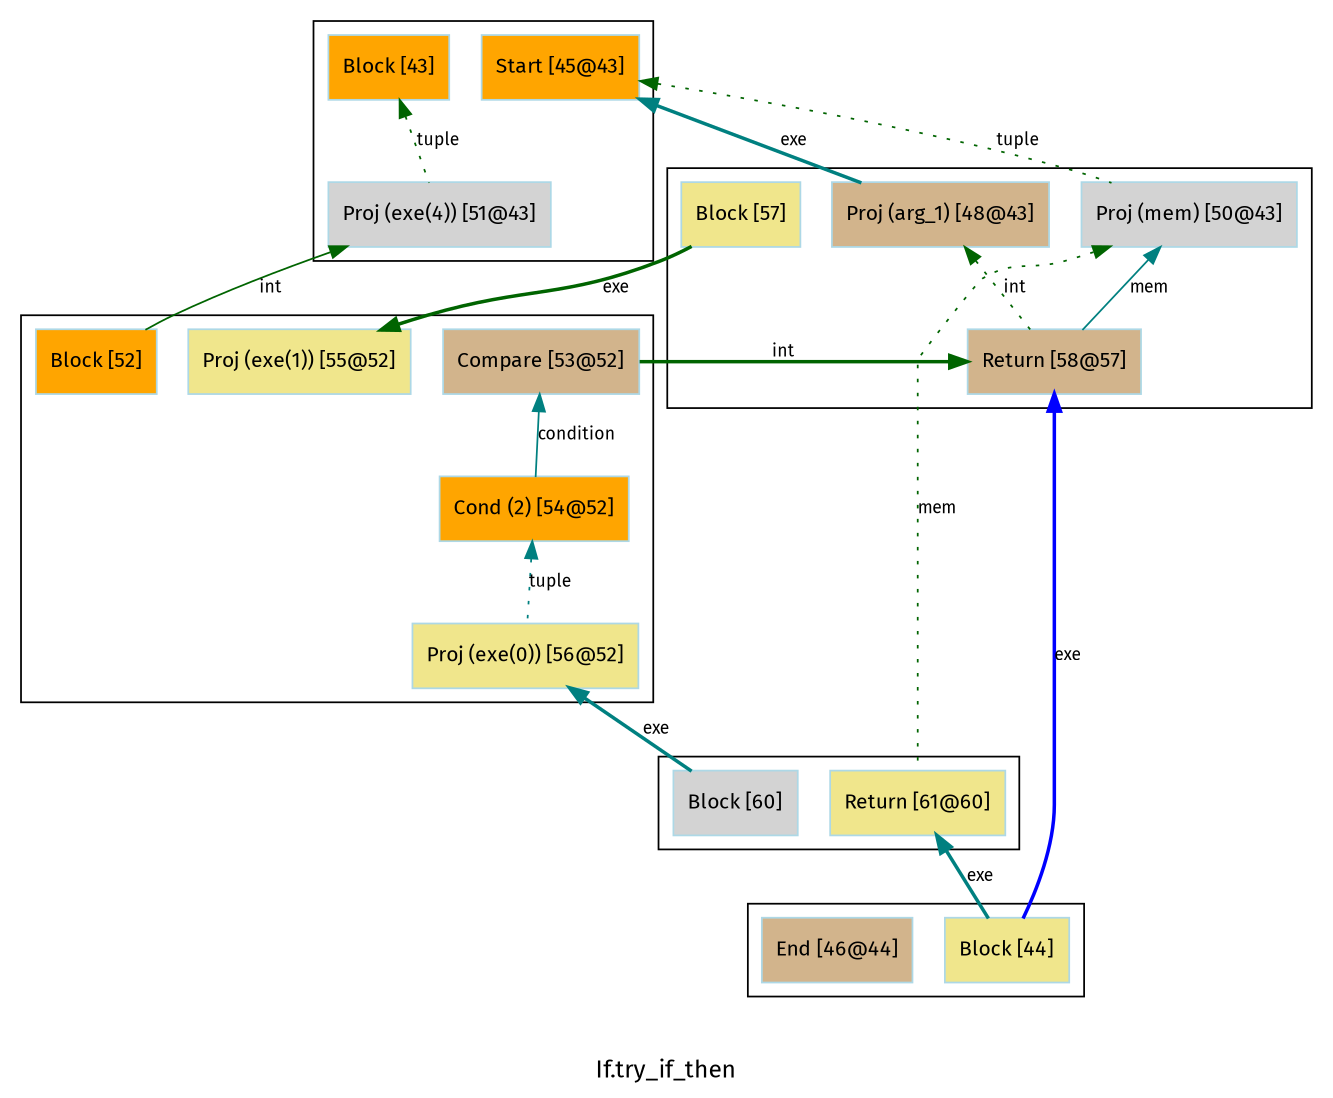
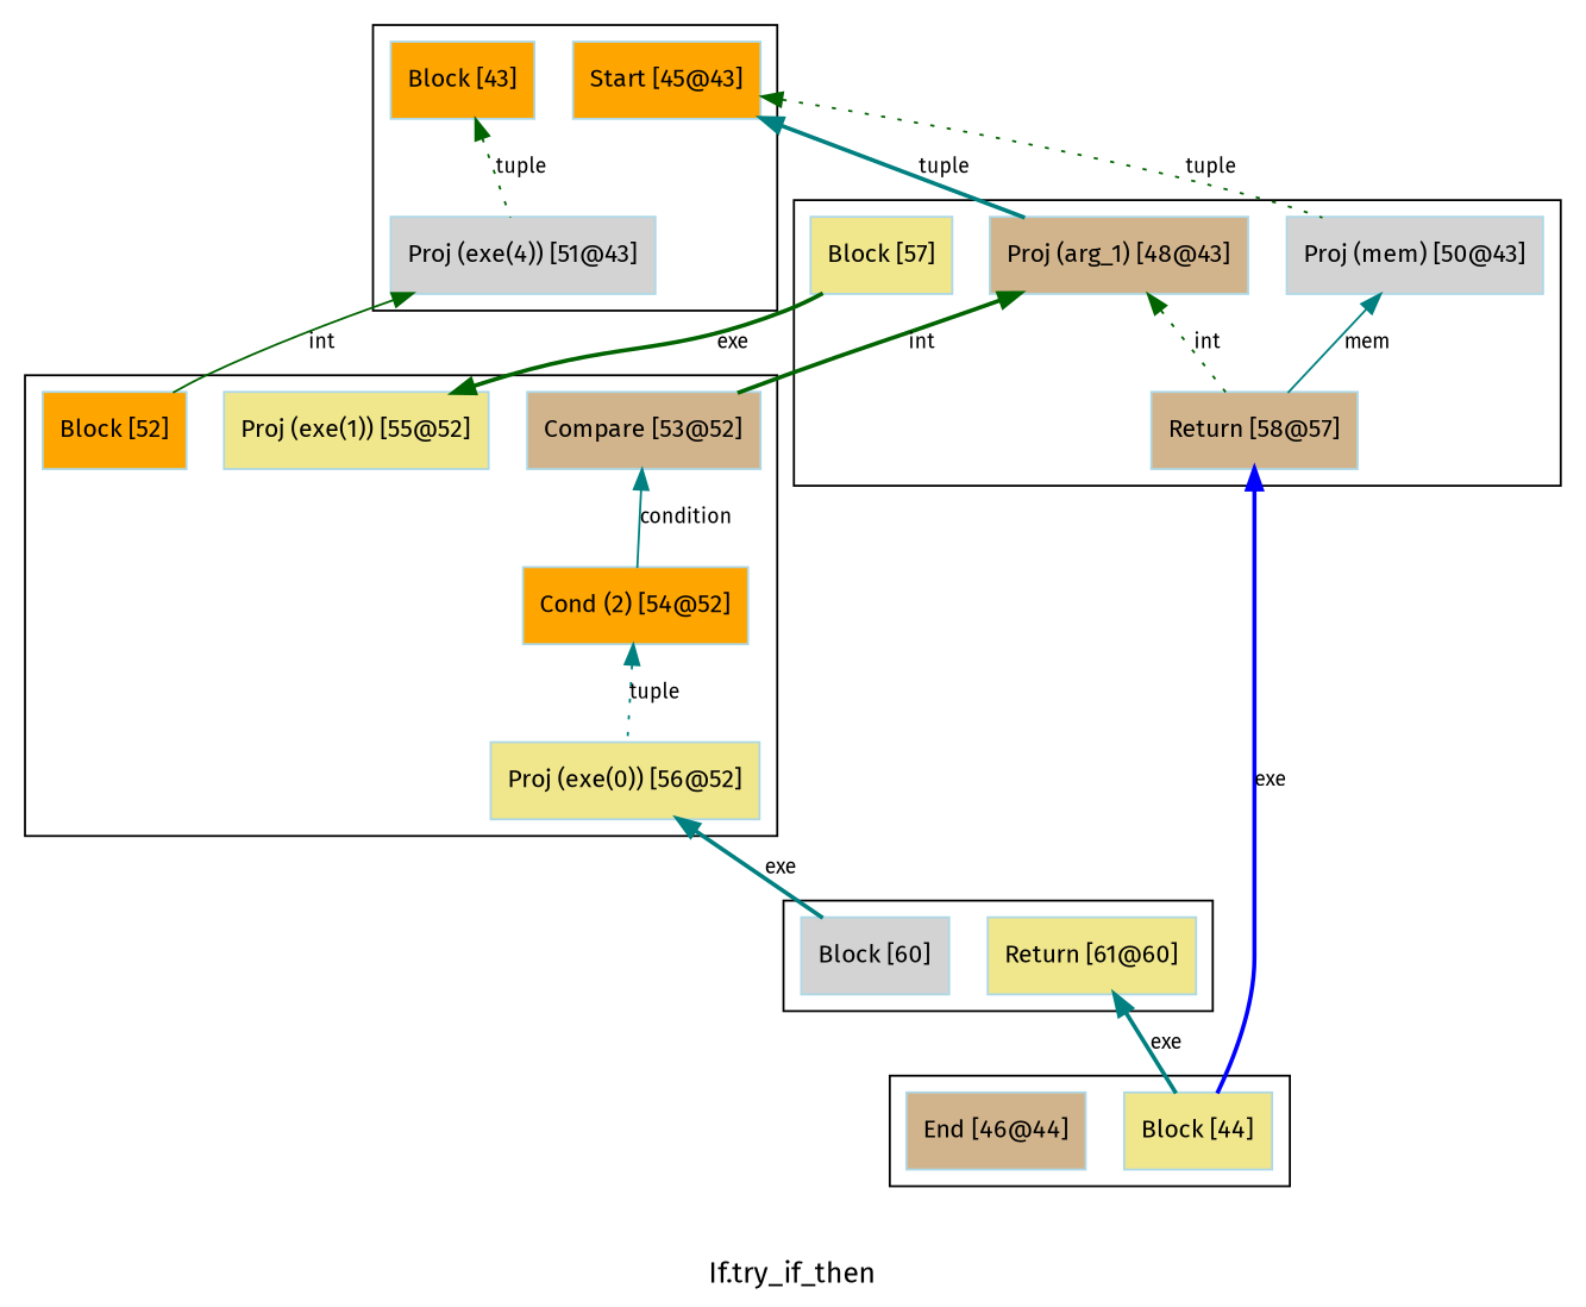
  digraph {
    fontname="Fira Sans"
    label="If.try_if_then"
    rankdir=TD
    node [color=lightblue fillcolor=khaki fontname="Fira Sans" fontsize=12 shape=record style=filled]
    edge [color=darkgreen dir=back fontname="Fira Sans" fontsize=10 style=bold]
    n1 [label="Block [57]"]
    n2 [fillcolor=tan label="Return [58@57]"]
    n3 [fillcolor=lightgrey label="Proj (mem) [50@43]"]
    n4 [fillcolor=tan label="Proj (arg_1) [48@43]"]
    n5 [fillcolor=orange label="Block [43]"]
    n6 [fillcolor=orange label="Start [45@43]"]
    n7 [fillcolor=lightgrey label="Proj (exe(4)) [51@43]"]
    n8 [fillcolor=tan label="Compare [53@52]"]
    n9 [fillcolor=orange label="Block [52]"]
    n10 [label="Proj (exe(0)) [56@52]"]
    n11 [fillcolor=orange label="Cond (2) [54@52]"]
    n12 [label="Proj (exe(1)) [55@52]"]
    n13 [label="Return [61@60]"]
    n14 [fillcolor=lightgrey label="Block [60]"]
    n15 [label="Block [44]"]
    n16 [fillcolor=tan label="End [46@44]"]
    subgraph cluster_1 {
      label=""
      n1
      n2
      n3
      n4
    }
    subgraph cluster_2 {
      label=""
      n5
      n6
      n7
    }
    subgraph cluster_3 {
      label=""
      n8
      n9
      n10
      n11
      n12
    }
    subgraph cluster_4 {
      label=""
      n13
      n14
    }
    subgraph cluster_5 {
      label=""
      n15
      n16
    }
    n2 -> n15 [color=blue label=exe]
    n3 -> n2 [color=teal label=mem style=solid]
-   n3 -> n13 [label=mem style=dotted]
    n4 -> n2 [label=int style=dotted]
-   n2 -> n8 [label=int]
+   n4 -> n8 [label=int]
    n5 -> n7 [label=tuple style=dotted]
    n6 -> n3 [label=tuple style=dotted]
-   n6 -> n4 [color=teal label=exe]
+   n6 -> n4 [color=teal label=tuple]
    n7 -> n9 [label=int style=solid]
    n8 -> n11 [color=teal label=condition style=solid]
    n10 -> n14 [color=teal label=exe]
    n11 -> n10 [color=teal label=tuple style=dotted]
    n12 -> n1 [label=exe]
    n13 -> n15 [color=teal label=exe]
  }
